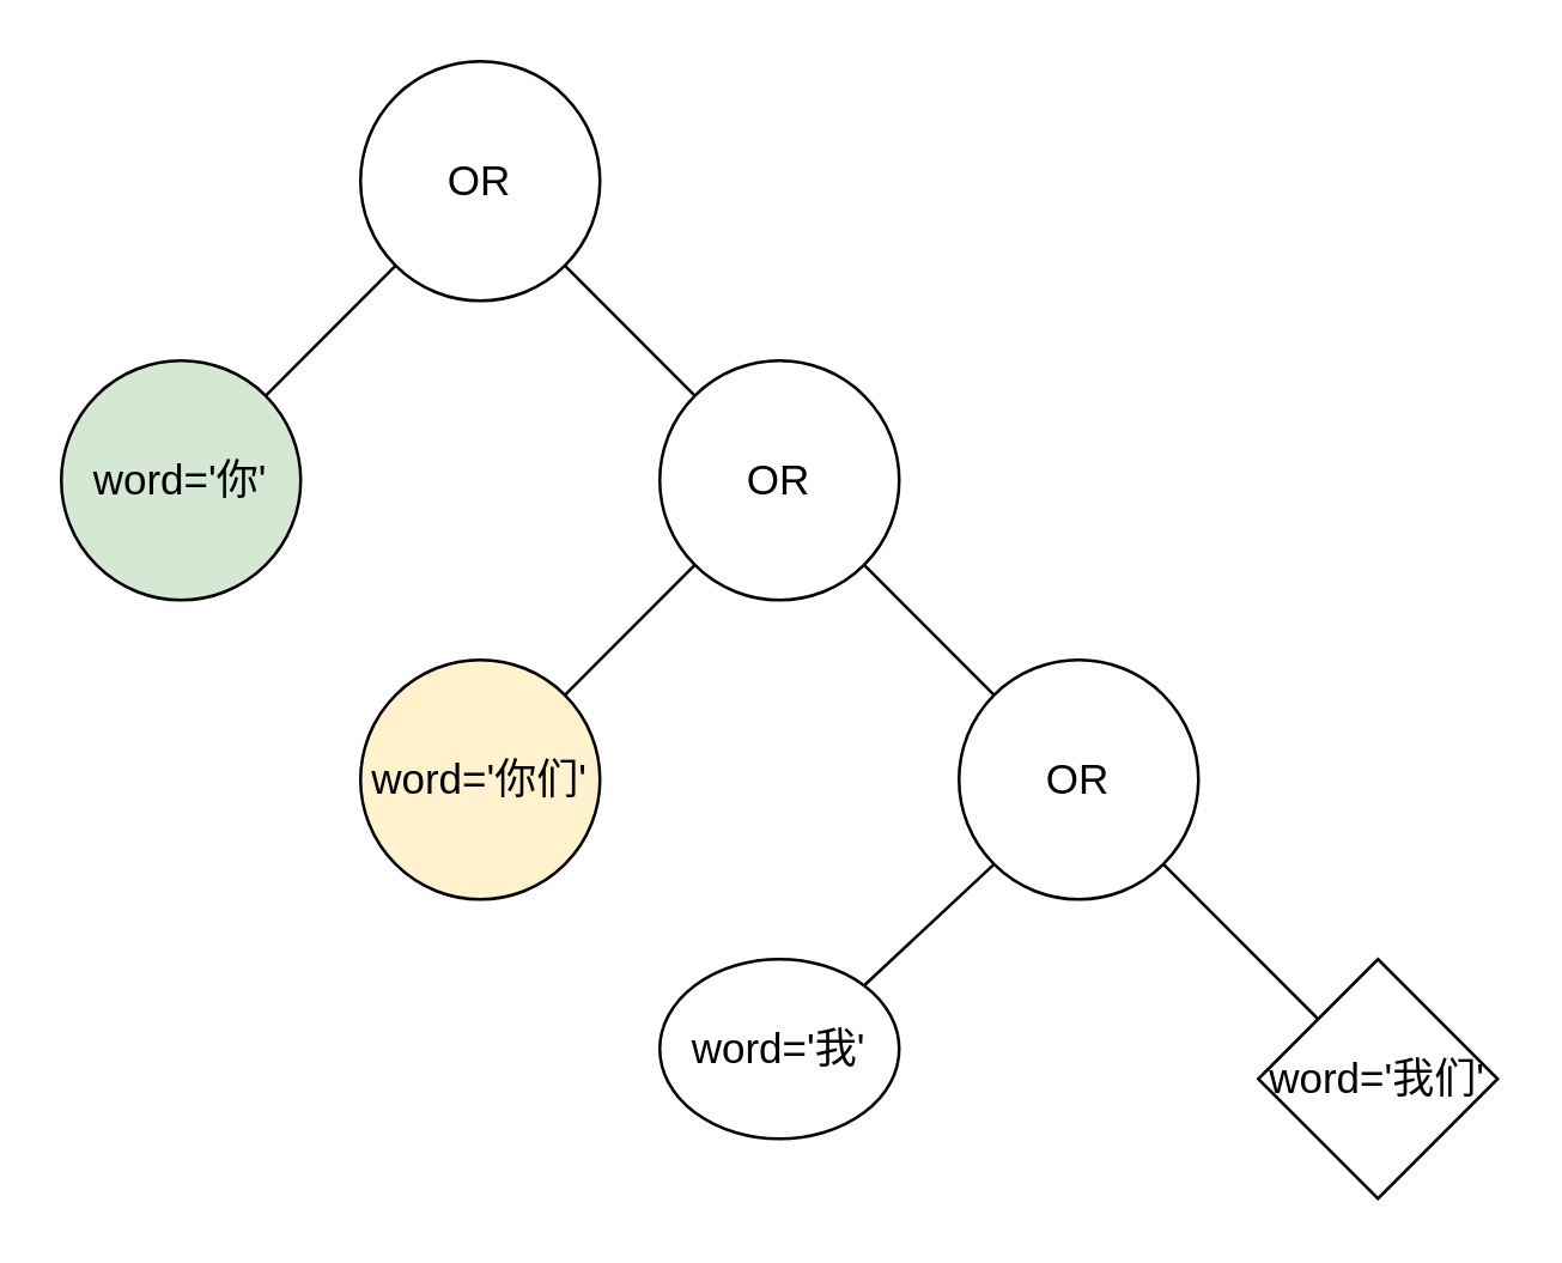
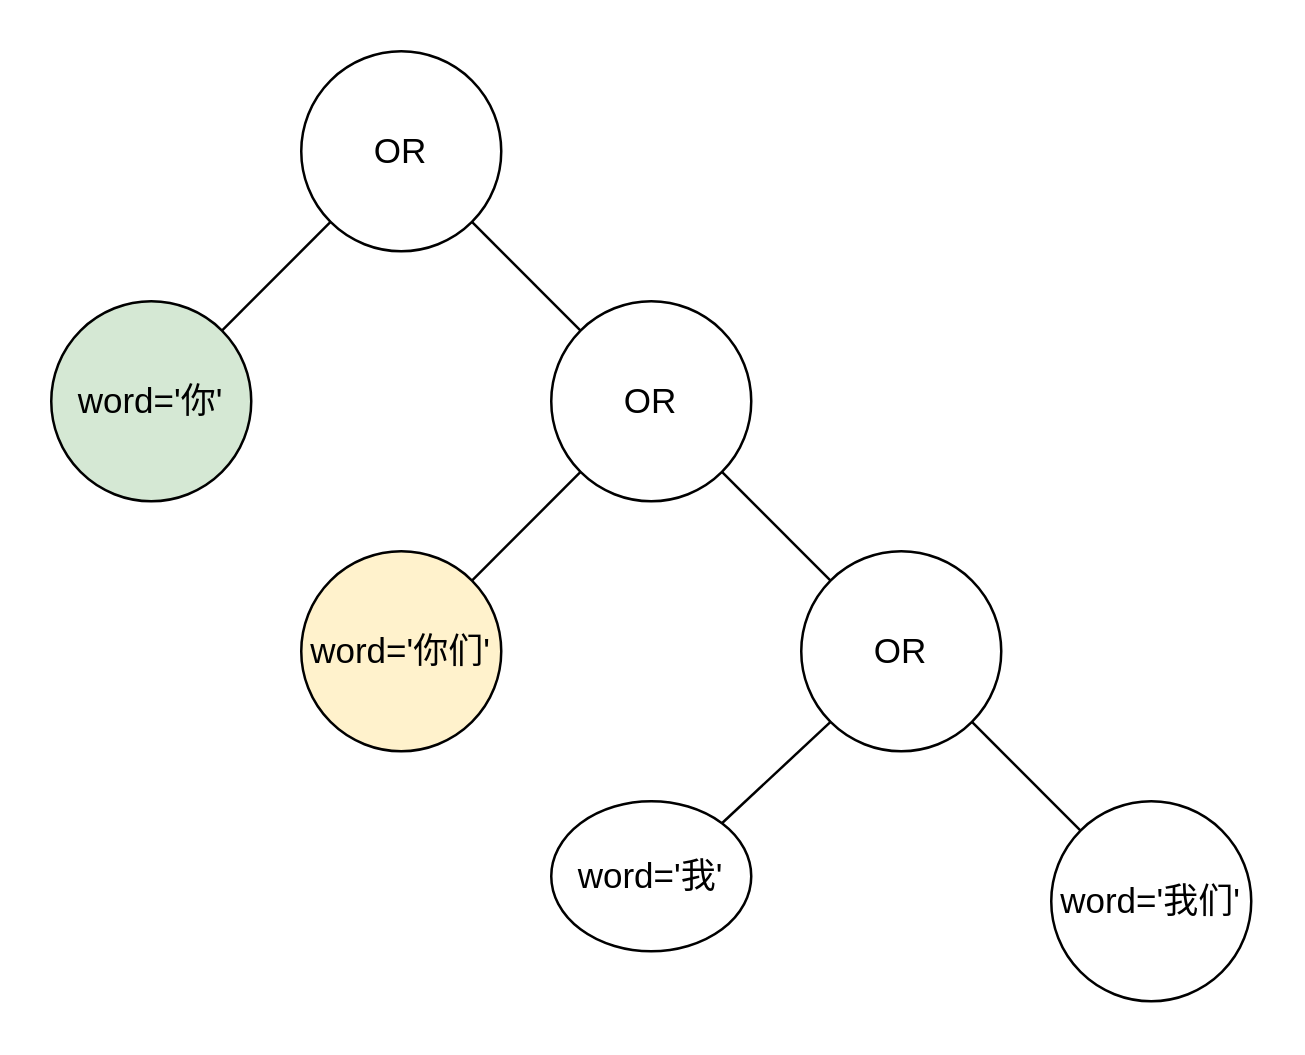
  <mxCell id="0" />
  <mxCell id="1" parent="0" />
  <mxCell id="2" value="OR" style="ellipse;whiteSpace=wrap;html=1;aspect=fixed;fontSize=14;" vertex="1" parent="1"><mxGeometry x="120" y="20" width="80" height="80" as="geometry" /></mxCell>
  <mxCell id="3" value="OR" style="ellipse;whiteSpace=wrap;html=1;aspect=fixed;fontSize=14;" vertex="1" parent="1"><mxGeometry x="220" y="120" width="80" height="80" as="geometry" /></mxCell>
  <mxCell id="4" value="OR" style="ellipse;whiteSpace=wrap;html=1;aspect=fixed;fontSize=14;" vertex="1" parent="1"><mxGeometry x="320" y="220" width="80" height="80" as="geometry" /></mxCell>
  <mxCell id="5" value="word='你们'" style="ellipse;whiteSpace=wrap;html=1;aspect=fixed;fontSize=14;fillColor=#fff2cc;" vertex="1" parent="1"><mxGeometry x="120" y="220" width="80" height="80" as="geometry" /></mxCell>
  <mxCell id="6" value="word='你'" style="ellipse;whiteSpace=wrap;html=1;aspect=fixed;fontSize=14;fillColor=#d5e8d4;" vertex="1" parent="1"><mxGeometry x="20" y="120" width="80" height="80" as="geometry" /></mxCell>
  <mxCell id="7" value="" style="endArrow=none;html=1;rounded=0;exitX=1;exitY=0;exitDx=0;exitDy=0;entryX=0;entryY=1;entryDx=0;entryDy=0;fontSize=14;" edge="1" parent="1" source="5" target="3"><mxGeometry width="50" height="50" relative="1" as="geometry"><mxPoint x="500" y="260" as="sourcePoint" /><mxPoint x="550" y="210" as="targetPoint" /></mxGeometry></mxCell>
  <mxCell id="8" value="" style="endArrow=none;html=1;rounded=0;exitX=0;exitY=0;exitDx=0;exitDy=0;entryX=1;entryY=1;entryDx=0;entryDy=0;fontSize=14;" edge="1" parent="1" source="4" target="3"><mxGeometry width="50" height="50" relative="1" as="geometry"><mxPoint x="208" y="262" as="sourcePoint" /><mxPoint x="242" y="208" as="targetPoint" /></mxGeometry></mxCell>
  <mxCell id="9" value="" style="endArrow=none;html=1;rounded=0;exitX=0;exitY=0;exitDx=0;exitDy=0;entryX=1;entryY=1;entryDx=0;entryDy=0;fontSize=14;" edge="1" parent="1" source="3" target="2"><mxGeometry width="50" height="50" relative="1" as="geometry"><mxPoint x="208" y="262" as="sourcePoint" /><mxPoint x="242" y="208" as="targetPoint" /></mxGeometry></mxCell>
  <mxCell id="10" value="" style="endArrow=none;html=1;rounded=0;exitX=1;exitY=0;exitDx=0;exitDy=0;entryX=0;entryY=1;entryDx=0;entryDy=0;fontSize=14;" edge="1" parent="1" source="6" target="2"><mxGeometry width="50" height="50" relative="1" as="geometry"><mxPoint x="298" y="152" as="sourcePoint" /><mxPoint x="352" y="88" as="targetPoint" /></mxGeometry></mxCell>
  <mxCell id="11" value="word='我'" style="ellipse;whiteSpace=wrap;html=1;aspect=fixed;fontSize=14;" vertex="1" parent="1"><mxGeometry x="220" y="320" width="80" height="60" as="geometry" /></mxCell>
  <mxCell id="12" value="" style="endArrow=none;html=1;rounded=0;exitX=1;exitY=0;exitDx=0;exitDy=0;entryX=0;entryY=1;entryDx=0;entryDy=0;fontSize=14;" edge="1" parent="1" source="11" target="4"><mxGeometry width="50" height="50" relative="1" as="geometry"><mxPoint x="590" y="382" as="sourcePoint" /><mxPoint x="322" y="320" as="targetPoint" /></mxGeometry></mxCell>
- <mxCell id="13" value="word='我们'" style="rhombus;whiteSpace=wrap;html=1;aspect=fixed;fontSize=14;" vertex="1" parent="1"><mxGeometry x="420" y="320" width="80" height="80" as="geometry" /></mxCell>
+ <mxCell id="13" value="word='我们'" style="ellipse;whiteSpace=wrap;html=1;aspect=fixed;fontSize=14;" vertex="1" parent="1"><mxGeometry x="420" y="320" width="80" height="80" as="geometry" /></mxCell>
  <mxCell id="14" value="" style="endArrow=none;html=1;rounded=0;exitX=0;exitY=0;exitDx=0;exitDy=0;entryX=1;entryY=1;entryDx=0;entryDy=0;fontSize=14;" edge="1" parent="1" source="13" target="4"><mxGeometry width="50" height="50" relative="1" as="geometry"><mxPoint x="780" y="392" as="sourcePoint" /><mxPoint x="512" y="330" as="targetPoint" /></mxGeometry></mxCell>
